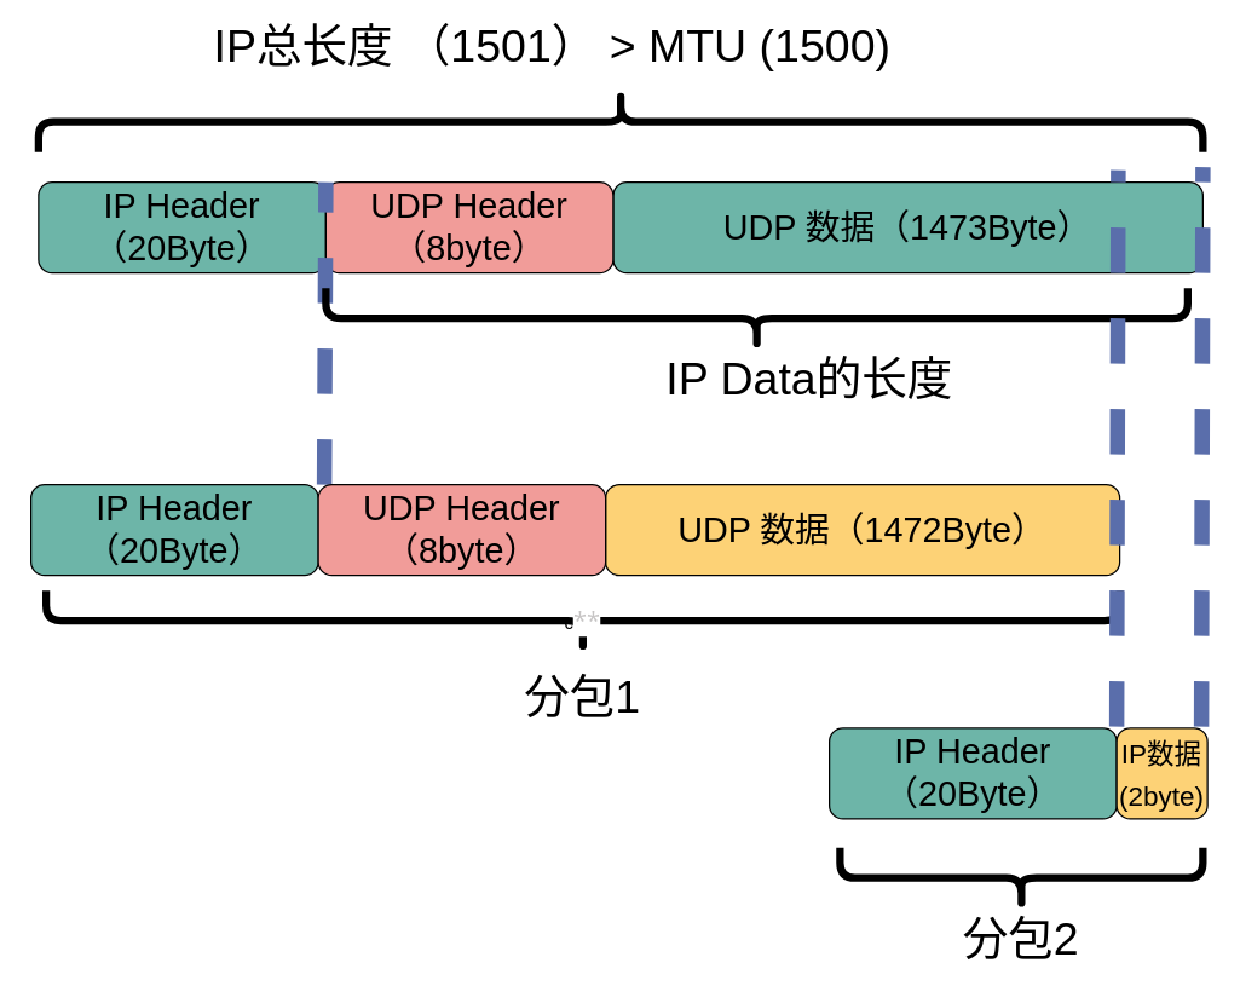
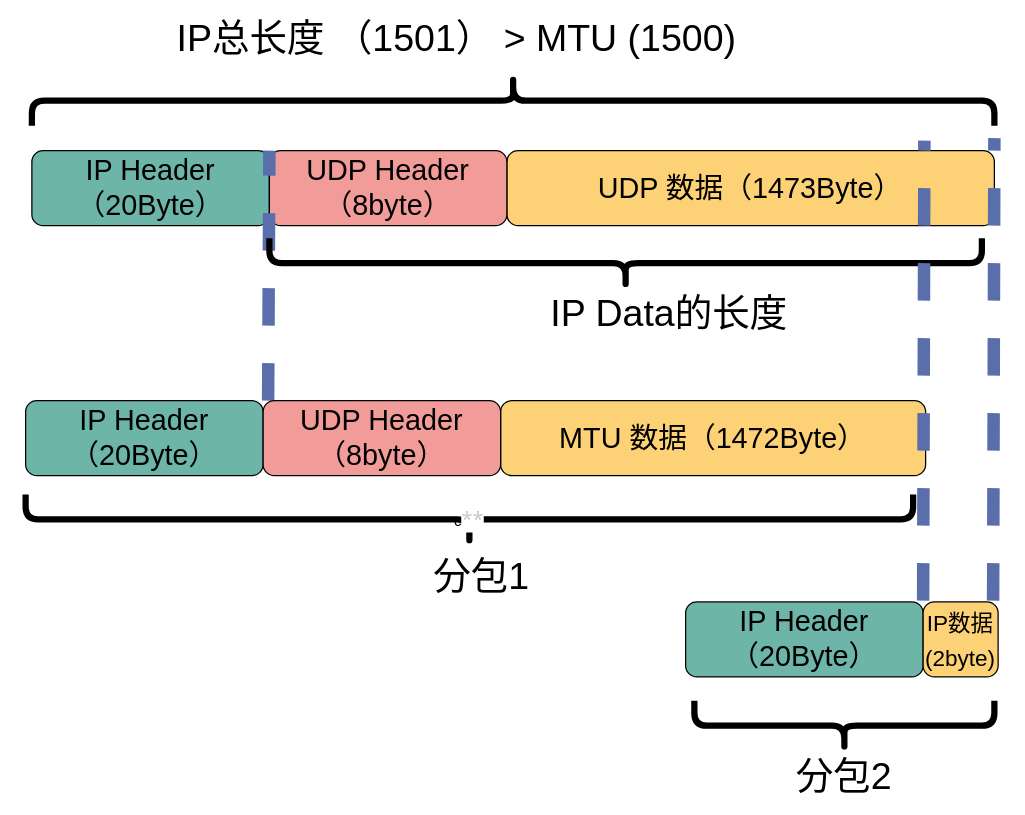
  <mxCell id="0" />
  <mxCell id="1" parent="0" />
  <mxCell id="2" value="&lt;font style=&quot;font-size: 23px&quot;&gt;IP Header（20Byte）&lt;/font&gt;" style="rounded=1;whiteSpace=wrap;html=1;fontSize=23;fillColor=#6DB5A8;" parent="1" vertex="1"><mxGeometry x="25" y="120" width="190" height="60" as="geometry" /></mxCell>
- <mxCell id="3" value="&lt;font style=&quot;font-size: 23px&quot;&gt;UDP 数据（1473Byte）&lt;/font&gt;" style="rounded=1;whiteSpace=wrap;html=1;fontSize=23;fillColor=#6db5a8;" parent="1" vertex="1"><mxGeometry x="405" y="120" width="390" height="60" as="geometry" /></mxCell>
+ <mxCell id="3" value="&lt;font style=&quot;font-size: 23px&quot;&gt;UDP 数据（1473Byte）&lt;/font&gt;" style="rounded=1;whiteSpace=wrap;html=1;fontSize=23;fillColor=#FDD276;" parent="1" vertex="1"><mxGeometry x="405" y="120" width="390" height="60" as="geometry" /></mxCell>
  <mxCell id="4" value="&lt;font style=&quot;font-size: 23px&quot;&gt;UDP Header（8byte）&lt;/font&gt;" style="rounded=1;whiteSpace=wrap;html=1;fontSize=23;fillColor=#F19C99;" parent="1" vertex="1"><mxGeometry x="215" y="120" width="190" height="60" as="geometry" /></mxCell>
  <mxCell id="5" value="" style="endArrow=none;dashed=1;html=1;strokeWidth=10;strokeColor=#5A6EAB;" parent="1" edge="1"><mxGeometry width="50" height="50" relative="1" as="geometry"><mxPoint x="214" y="320" as="sourcePoint" /><mxPoint x="215" y="120" as="targetPoint" /></mxGeometry></mxCell>
  <mxCell id="6" value="" style="endArrow=none;dashed=1;html=1;strokeWidth=10;strokeColor=#5A6EAB;" parent="1" edge="1"><mxGeometry width="50" height="50" relative="1" as="geometry"><mxPoint x="794" y="480" as="sourcePoint" /><mxPoint x="795" y="110" as="targetPoint" /></mxGeometry></mxCell>
  <mxCell id="7" value="" style="shape=curlyBracket;whiteSpace=wrap;html=1;rounded=1;direction=north;strokeWidth=5;" parent="1" vertex="1"><mxGeometry x="215" y="190" width="570" height="40" as="geometry" /></mxCell>
  <mxCell id="8" value="&lt;font style=&quot;font-size: 30px&quot;&gt;IP Data的长度&lt;/font&gt;" style="text;html=1;strokeColor=none;fillColor=none;align=center;verticalAlign=middle;whiteSpace=wrap;rounded=0;" parent="1" vertex="1"><mxGeometry x="415" y="240" width="240" height="20" as="geometry" /></mxCell>
  <mxCell id="9" value="" style="shape=curlyBracket;whiteSpace=wrap;html=1;rounded=1;direction=south;strokeWidth=5;" parent="1" vertex="1"><mxGeometry x="25" y="60" width="770" height="40" as="geometry" /></mxCell>
  <mxCell id="10" value="&lt;font style=&quot;font-size: 30px&quot;&gt;IP总长度 （1501） &amp;gt; MTU (1500)&lt;/font&gt;" style="text;html=1;strokeColor=none;fillColor=none;align=center;verticalAlign=middle;whiteSpace=wrap;rounded=0;" parent="1" vertex="1"><mxGeometry x="80" y="20" width="570" height="20" as="geometry" /></mxCell>
  <mxCell id="11" value="&lt;font style=&quot;font-size: 23px&quot;&gt;IP Header（20Byte）&lt;/font&gt;" style="rounded=1;whiteSpace=wrap;html=1;fontSize=23;fillColor=#6DB5A8;" vertex="1" parent="1"><mxGeometry x="20" y="320" width="190" height="60" as="geometry" /></mxCell>
- <mxCell id="12" value="&lt;font style=&quot;font-size: 23px&quot;&gt;UDP 数据（1472Byte）&lt;/font&gt;" style="rounded=1;whiteSpace=wrap;html=1;fontSize=23;fillColor=#FDD276;" vertex="1" parent="1"><mxGeometry x="400" y="320" width="340" height="60" as="geometry" /></mxCell>
+ <mxCell id="12" value="&lt;font style=&quot;font-size: 23px&quot;&gt;MTU 数据（1472Byte）&lt;/font&gt;" style="rounded=1;whiteSpace=wrap;html=1;fontSize=23;fillColor=#FDD276;" vertex="1" parent="1"><mxGeometry x="400" y="320" width="340" height="60" as="geometry" /></mxCell>
  <mxCell id="13" value="&lt;font style=&quot;font-size: 23px&quot;&gt;UDP Header（8byte）&lt;/font&gt;" style="rounded=1;whiteSpace=wrap;html=1;fontSize=23;fillColor=#F19C99;" vertex="1" parent="1"><mxGeometry x="210" y="320" width="190" height="60" as="geometry" /></mxCell>
  <mxCell id="14" value="&lt;font style=&quot;font-size: 23px&quot;&gt;IP Header（20Byte）&lt;/font&gt;" style="rounded=1;whiteSpace=wrap;html=1;fontSize=23;fillColor=#6DB5A8;" vertex="1" parent="1"><mxGeometry x="548" y="481" width="190" height="60" as="geometry" /></mxCell>
- <mxCell id="15" value="c&lt;span style=&quot;color: rgb(199 , 197 , 197) ; font-family: &amp;#34;open sans&amp;#34; , &amp;#34;clear sans&amp;#34; , &amp;#34;helvetica neue&amp;#34; , &amp;#34;helvetica&amp;#34; , &amp;#34;arial&amp;#34; , sans-serif ; font-size: 16px ; text-align: left ; background-color: rgb(255 , 255 , 255)&quot;&gt;**&lt;/span&gt;" style="shape=curlyBracket;whiteSpace=wrap;html=1;rounded=1;direction=north;strokeWidth=5;" vertex="1" parent="1"><mxGeometry x="30" y="390" width="710" height="40" as="geometry" /></mxCell>
+ <mxCell id="15" value="c&lt;span style=&quot;color: rgb(199 , 197 , 197) ; font-family: &amp;#34;open sans&amp;#34; , &amp;#34;clear sans&amp;#34; , &amp;#34;helvetica neue&amp;#34; , &amp;#34;helvetica&amp;#34; , &amp;#34;arial&amp;#34; , sans-serif ; font-size: 16px ; text-align: left ; background-color: rgb(255 , 255 , 255)&quot;&gt;**&lt;/span&gt;" style="shape=curlyBracket;whiteSpace=wrap;html=1;rounded=1;direction=north;strokeWidth=5;" vertex="1" parent="1"><mxGeometry x="20" y="395" width="710" height="40" as="geometry" /></mxCell>
  <mxCell id="16" value="&lt;font style=&quot;font-size: 18px&quot;&gt;IP数据(2byte)&lt;/font&gt;" style="rounded=1;whiteSpace=wrap;html=1;fontSize=23;fillColor=#FDD276;" vertex="1" parent="1"><mxGeometry x="738" y="481" width="60" height="60" as="geometry" /></mxCell>
  <mxCell id="17" value="" style="endArrow=none;dashed=1;html=1;strokeWidth=10;strokeColor=#5A6EAB;" edge="1" parent="1"><mxGeometry width="50" height="50" relative="1" as="geometry"><mxPoint x="738" y="480" as="sourcePoint" /><mxPoint x="739" y="112" as="targetPoint" /></mxGeometry></mxCell>
  <mxCell id="18" value="" style="shape=curlyBracket;whiteSpace=wrap;html=1;rounded=1;direction=north;strokeWidth=5;" vertex="1" parent="1"><mxGeometry x="555" y="560" width="240" height="40" as="geometry" /></mxCell>
  <mxCell id="19" value="&lt;font style=&quot;font-size: 30px&quot;&gt;分包1&lt;/font&gt;" style="text;html=1;strokeColor=none;fillColor=none;align=center;verticalAlign=middle;whiteSpace=wrap;rounded=0;" vertex="1" parent="1"><mxGeometry x="340" y="450" width="90" height="20" as="geometry" /></mxCell>
  <mxCell id="20" value="&lt;font style=&quot;font-size: 30px&quot;&gt;分包2&lt;/font&gt;" style="text;html=1;strokeColor=none;fillColor=none;align=center;verticalAlign=middle;whiteSpace=wrap;rounded=0;" vertex="1" parent="1"><mxGeometry x="630" y="610" width="90" height="20" as="geometry" /></mxCell>
